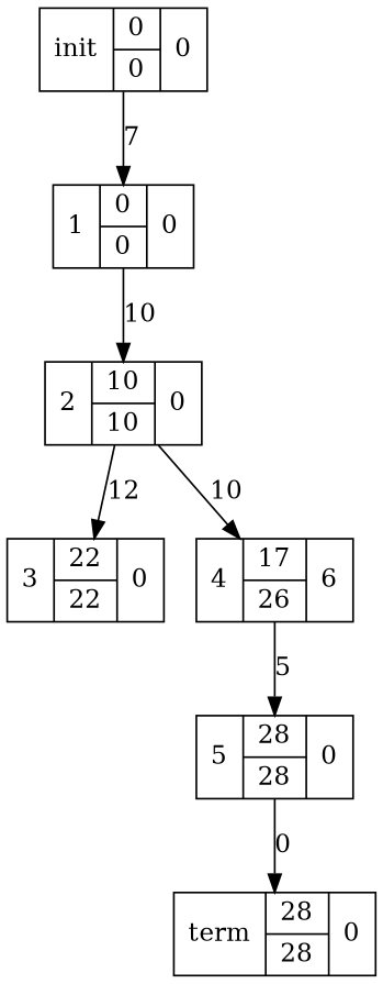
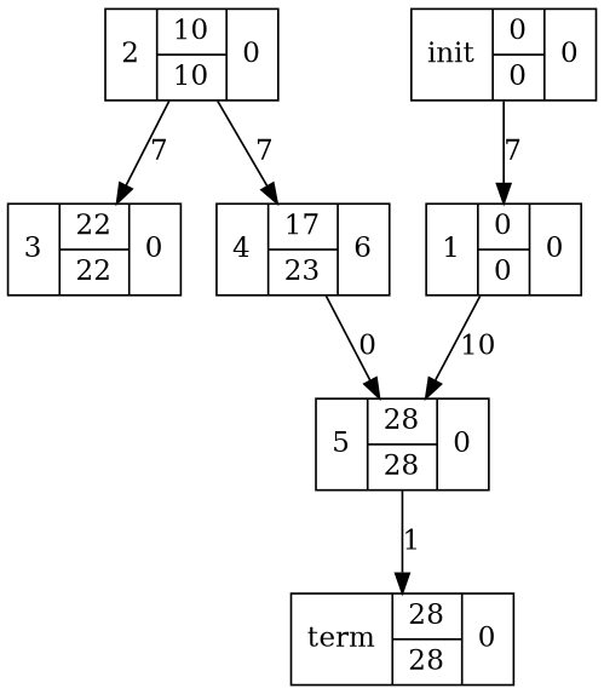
  digraph {
    node [shape=record]
    n1 [label="2|{10|10}|0"]
    n2 [label="3|{22|22}|0"]
-   n3 [label="4|{17|26}|6"]
+   n3 [label="4|{17|23}|6"]
    n4 [label="5|{28|28}|0"]
    n5 [label="init|{0|0}|0"]
    n6 [label="1|{0|0}|0"]
    n7 [label="term|{28|28}|0"]
-   n1 -> n2 [label=12]
-   n1 -> n3 [label=10]
-   n3 -> n4 [label=5]
-   n4 -> n7 [label=0]
+   n1 -> n2 [label=7]
+   n1 -> n3 [label=7]
+   n3 -> n4 [label=0]
+   n4 -> n7 [label=1]
    n5 -> n6 [label=7]
-   n6 -> n1 [label=10]
+   n6 -> n4 [label=10]
  }
